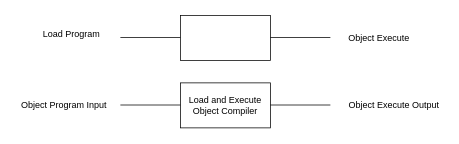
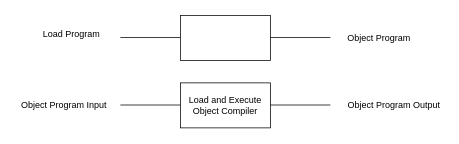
  <mxCell id="0" />
  <mxCell id="1" parent="0" />
  <mxCell id="2" value="" style="rounded=0;whiteSpace=wrap;html=1;" vertex="1" parent="1"><mxGeometry x="240" y="110" width="120" height="60" as="geometry" /></mxCell>
  <mxCell id="3" value="" style="rounded=0;whiteSpace=wrap;html=1;" vertex="1" parent="1"><mxGeometry x="240" y="20" width="120" height="60" as="geometry" /></mxCell>
  <mxCell id="4" value="" style="endArrow=none;html=1;rounded=0;entryX=0;entryY=0.633;entryDx=0;entryDy=0;entryPerimeter=0;" edge="1" parent="1"><mxGeometry width="50" height="50" relative="1" as="geometry"><mxPoint x="360" y="49.5" as="sourcePoint" /><mxPoint x="440" y="49.5" as="targetPoint" /></mxGeometry></mxCell>
  <mxCell id="5" value="" style="endArrow=none;html=1;rounded=0;entryX=0;entryY=0.5;entryDx=0;entryDy=0;entryPerimeter=0;" edge="1" parent="1"><mxGeometry width="50" height="50" relative="1" as="geometry"><mxPoint x="160" y="139.5" as="sourcePoint" /><mxPoint x="240" y="139.5" as="targetPoint" /></mxGeometry></mxCell>
  <mxCell id="6" value="" style="endArrow=none;html=1;rounded=0;entryX=0;entryY=0.5;entryDx=0;entryDy=0;entryPerimeter=0;" edge="1" parent="1"><mxGeometry width="50" height="50" relative="1" as="geometry"><mxPoint x="360" y="139.5" as="sourcePoint" /><mxPoint x="440" y="139.5" as="targetPoint" /></mxGeometry></mxCell>
  <mxCell id="7" value="" style="endArrow=none;html=1;rounded=0;entryX=0;entryY=0.5;entryDx=0;entryDy=0;entryPerimeter=0;" edge="1" parent="1"><mxGeometry width="50" height="50" relative="1" as="geometry"><mxPoint x="160" y="49.5" as="sourcePoint" /><mxPoint x="240" y="49.5" as="targetPoint" /></mxGeometry></mxCell>
  <mxCell id="8" value="Load and Execute Object Compiler" style="text;html=1;strokeColor=none;fillColor=none;align=center;verticalAlign=middle;whiteSpace=wrap;rounded=0;" vertex="1" parent="1"><mxGeometry x="250" y="120" width="100" height="40" as="geometry" /></mxCell>
  <mxCell id="9" value="Load Program" style="text;html=1;strokeColor=none;fillColor=none;align=center;verticalAlign=middle;whiteSpace=wrap;rounded=0;" vertex="1" parent="1"><mxGeometry x="30" y="30" width="130" height="30" as="geometry" /></mxCell>
  <mxCell id="10" value="Object Program Input" style="text;html=1;strokeColor=none;fillColor=none;align=center;verticalAlign=middle;whiteSpace=wrap;rounded=0;" vertex="1" parent="1"><mxGeometry x="20" y="125" width="130" height="30" as="geometry" /></mxCell>
- <mxCell id="11" value="Object Execute" style="text;html=1;strokeColor=none;fillColor=none;align=center;verticalAlign=middle;whiteSpace=wrap;rounded=0;" vertex="1" parent="1"><mxGeometry x="440" y="35" width="130" height="30" as="geometry" /></mxCell>
- <mxCell id="12" value="Object Execute Output" style="text;html=1;strokeColor=none;fillColor=none;align=center;verticalAlign=middle;whiteSpace=wrap;rounded=0;" vertex="1" parent="1"><mxGeometry x="460" y="125" width="130" height="30" as="geometry" /></mxCell>
+ <mxCell id="11" value="Object Program" style="text;html=1;strokeColor=none;fillColor=none;align=center;verticalAlign=middle;whiteSpace=wrap;rounded=0;" vertex="1" parent="1"><mxGeometry x="440" y="35" width="130" height="30" as="geometry" /></mxCell>
+ <mxCell id="12" value="Object Program Output" style="text;html=1;strokeColor=none;fillColor=none;align=center;verticalAlign=middle;whiteSpace=wrap;rounded=0;" vertex="1" parent="1"><mxGeometry x="460" y="125" width="130" height="30" as="geometry" /></mxCell>
